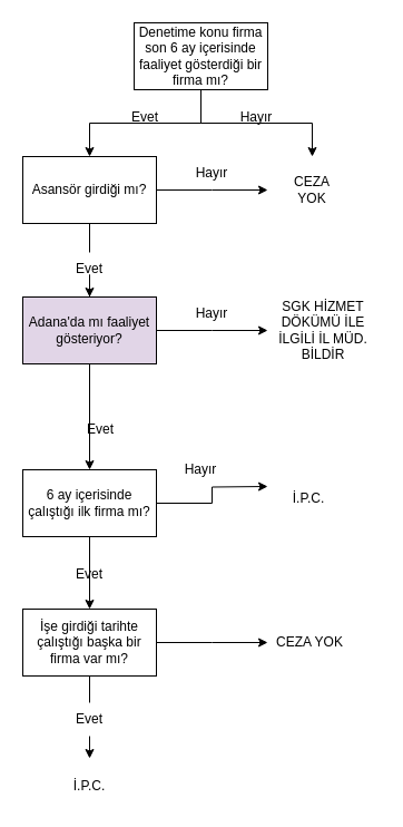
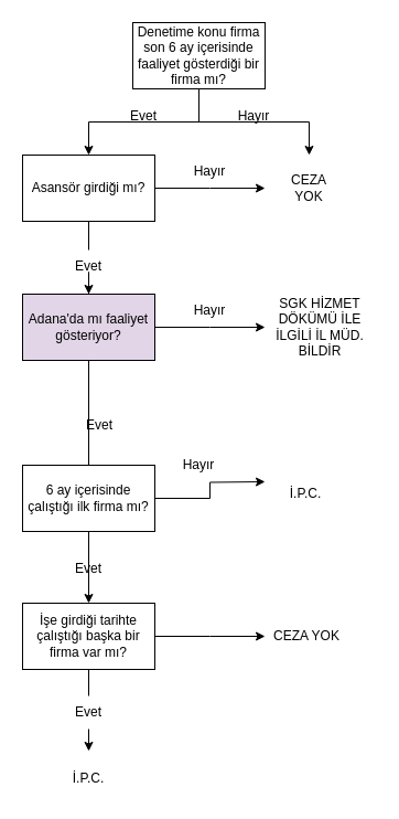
  <mxCell id="0" />
  <mxCell id="1" parent="0" />
  <mxCell id="2" value="" style="edgeStyle=orthogonalEdgeStyle;rounded=0;orthogonalLoop=1;jettySize=auto;html=1;" edge="1" parent="1" source="4" target="7"><mxGeometry relative="1" as="geometry" /></mxCell>
  <mxCell id="3" style="edgeStyle=orthogonalEdgeStyle;rounded=0;orthogonalLoop=1;jettySize=auto;html=1;" edge="1" parent="1" source="4"><mxGeometry relative="1" as="geometry"><mxPoint x="280" y="140" as="targetPoint" /><Array as="points"><mxPoint x="180" y="110" /><mxPoint x="280" y="110" /><mxPoint x="280" y="140" /></Array></mxGeometry></mxCell>
  <mxCell id="4" value="Denetime konu firma son 6 ay içerisinde faaliyet gösterdiği bir firma mı?" style="rounded=0;whiteSpace=wrap;html=1;" vertex="1" parent="1"><mxGeometry x="120" y="20" width="120" height="60" as="geometry" /></mxCell>
  <mxCell id="5" value="" style="edgeStyle=orthogonalEdgeStyle;rounded=0;orthogonalLoop=1;jettySize=auto;html=1;startArrow=none;" edge="1" parent="1" source="14" target="10"><mxGeometry relative="1" as="geometry" /></mxCell>
  <mxCell id="6" style="edgeStyle=orthogonalEdgeStyle;rounded=0;orthogonalLoop=1;jettySize=auto;html=1;exitX=1;exitY=0.5;exitDx=0;exitDy=0;" edge="1" parent="1" source="7"><mxGeometry relative="1" as="geometry"><mxPoint x="240" y="170" as="targetPoint" /></mxGeometry></mxCell>
  <mxCell id="7" value="Asansör girdiği mı?" style="whiteSpace=wrap;html=1;rounded=0;" vertex="1" parent="1"><mxGeometry x="20" y="140" width="120" height="60" as="geometry" /></mxCell>
  <mxCell id="8" style="edgeStyle=orthogonalEdgeStyle;rounded=0;orthogonalLoop=1;jettySize=auto;html=1;exitX=1;exitY=0.5;exitDx=0;exitDy=0;" edge="1" parent="1" source="10"><mxGeometry relative="1" as="geometry"><mxPoint x="240" y="296" as="targetPoint" /></mxGeometry></mxCell>
- <mxCell id="9" value="" style="edgeStyle=orthogonalEdgeStyle;rounded=0;orthogonalLoop=1;jettySize=auto;html=1;" edge="1" parent="1" source="10" target="21"><mxGeometry relative="1" as="geometry" /></mxCell>
+ <mxCell id="9" value="" style="edgeStyle=orthogonalEdgeStyle;rounded=0;orthogonalLoop=1;jettySize=auto;html=1;endArrow=none;" edge="1" parent="1" source="10" target="21"><mxGeometry relative="1" as="geometry" /></mxCell>
  <mxCell id="10" value="&lt;div&gt;Adana'da mı faaliyet gösteriyor?&lt;/div&gt;" style="whiteSpace=wrap;html=1;rounded=0;fillColor=#e1d5e7;" vertex="1" parent="1"><mxGeometry x="20" y="266" width="120" height="60" as="geometry" /></mxCell>
  <mxCell id="11" value="CEZA YOK" style="text;html=1;strokeColor=none;fillColor=none;align=center;verticalAlign=middle;whiteSpace=wrap;rounded=0;" vertex="1" parent="1"><mxGeometry x="250" y="155" width="60" height="30" as="geometry" /></mxCell>
  <mxCell id="12" value="Evet" style="text;html=1;strokeColor=none;fillColor=none;align=center;verticalAlign=middle;whiteSpace=wrap;rounded=0;" vertex="1" parent="1"><mxGeometry x="100" y="90" width="60" height="30" as="geometry" /></mxCell>
  <mxCell id="13" value="Hayır" style="text;html=1;strokeColor=none;fillColor=none;align=center;verticalAlign=middle;whiteSpace=wrap;rounded=0;" vertex="1" parent="1"><mxGeometry x="200" y="90" width="60" height="30" as="geometry" /></mxCell>
  <mxCell id="14" value="Evet" style="text;html=1;strokeColor=none;fillColor=none;align=center;verticalAlign=middle;whiteSpace=wrap;rounded=0;" vertex="1" parent="1"><mxGeometry x="50" y="226" width="60" height="30" as="geometry" /></mxCell>
  <mxCell id="15" value="" style="edgeStyle=orthogonalEdgeStyle;rounded=0;orthogonalLoop=1;jettySize=auto;html=1;endArrow=none;" edge="1" parent="1" source="7" target="14"><mxGeometry relative="1" as="geometry"><mxPoint x="80" y="200" as="sourcePoint" /><mxPoint x="80" y="240" as="targetPoint" /></mxGeometry></mxCell>
  <mxCell id="16" value="Hayır" style="text;html=1;strokeColor=none;fillColor=none;align=center;verticalAlign=middle;whiteSpace=wrap;rounded=0;" vertex="1" parent="1"><mxGeometry x="160" y="140" width="60" height="30" as="geometry" /></mxCell>
  <mxCell id="17" value="SGK HİZMET DÖKÜMÜ İLE İLGİLİ İL MÜD. BİLDİR" style="text;html=1;strokeColor=none;fillColor=none;align=center;verticalAlign=middle;whiteSpace=wrap;rounded=0;" vertex="1" parent="1"><mxGeometry x="240" y="281" width="100" height="30" as="geometry" /></mxCell>
  <mxCell id="18" value="Hayır" style="text;html=1;strokeColor=none;fillColor=none;align=center;verticalAlign=middle;whiteSpace=wrap;rounded=0;" vertex="1" parent="1"><mxGeometry x="160" y="266" width="60" height="30" as="geometry" /></mxCell>
  <mxCell id="19" style="edgeStyle=orthogonalEdgeStyle;rounded=0;orthogonalLoop=1;jettySize=auto;html=1;exitX=1;exitY=0.5;exitDx=0;exitDy=0;" edge="1" parent="1" source="21"><mxGeometry relative="1" as="geometry"><mxPoint x="240" y="436" as="targetPoint" /></mxGeometry></mxCell>
  <mxCell id="20" value="" style="edgeStyle=orthogonalEdgeStyle;rounded=0;orthogonalLoop=1;jettySize=auto;html=1;" edge="1" parent="1" source="21" target="27"><mxGeometry relative="1" as="geometry" /></mxCell>
  <mxCell id="21" value="6 ay içerisinde çalıştığı ilk firma mı?" style="whiteSpace=wrap;html=1;rounded=0;" vertex="1" parent="1"><mxGeometry x="20" y="421" width="120" height="60" as="geometry" /></mxCell>
  <mxCell id="22" value="Evet" style="text;html=1;strokeColor=none;fillColor=none;align=center;verticalAlign=middle;whiteSpace=wrap;rounded=0;" vertex="1" parent="1"><mxGeometry x="50" y="500" width="60" height="30" as="geometry" /></mxCell>
  <mxCell id="23" value="Hayır" style="text;html=1;strokeColor=none;fillColor=none;align=center;verticalAlign=middle;whiteSpace=wrap;rounded=0;" vertex="1" parent="1"><mxGeometry x="150" y="406" width="60" height="30" as="geometry" /></mxCell>
  <mxCell id="24" value="İ.P.C." style="text;html=1;strokeColor=none;fillColor=none;align=center;verticalAlign=middle;whiteSpace=wrap;rounded=0;" vertex="1" parent="1"><mxGeometry x="30" y="690" width="100" height="30" as="geometry" /></mxCell>
  <mxCell id="25" style="edgeStyle=orthogonalEdgeStyle;rounded=0;orthogonalLoop=1;jettySize=auto;html=1;exitX=1;exitY=0.5;exitDx=0;exitDy=0;" edge="1" parent="1" source="27"><mxGeometry relative="1" as="geometry"><mxPoint x="240" y="576" as="targetPoint" /></mxGeometry></mxCell>
  <mxCell id="26" style="edgeStyle=orthogonalEdgeStyle;rounded=0;orthogonalLoop=1;jettySize=auto;html=1;exitX=0.5;exitY=1;exitDx=0;exitDy=0;startArrow=none;" edge="1" parent="1" source="30"><mxGeometry relative="1" as="geometry"><mxPoint x="80" y="680" as="targetPoint" /></mxGeometry></mxCell>
  <mxCell id="27" value="İşe girdiği tarihte çalıştığı başka bir firma var mı?" style="whiteSpace=wrap;html=1;rounded=0;" vertex="1" parent="1"><mxGeometry x="20" y="546" width="120" height="60" as="geometry" /></mxCell>
  <mxCell id="28" value="Evet" style="text;html=1;strokeColor=none;fillColor=none;align=center;verticalAlign=middle;whiteSpace=wrap;rounded=0;" vertex="1" parent="1"><mxGeometry x="60" y="370" width="60" height="30" as="geometry" /></mxCell>
  <mxCell id="29" value="CEZA YOK" style="text;html=1;strokeColor=none;fillColor=none;align=center;verticalAlign=middle;whiteSpace=wrap;rounded=0;" vertex="1" parent="1"><mxGeometry x="228" y="561" width="100" height="30" as="geometry" /></mxCell>
  <mxCell id="30" value="Evet" style="text;html=1;strokeColor=none;fillColor=none;align=center;verticalAlign=middle;whiteSpace=wrap;rounded=0;" vertex="1" parent="1"><mxGeometry x="50" y="630" width="60" height="30" as="geometry" /></mxCell>
  <mxCell id="31" value="" style="edgeStyle=orthogonalEdgeStyle;rounded=0;orthogonalLoop=1;jettySize=auto;html=1;exitX=0.5;exitY=1;exitDx=0;exitDy=0;endArrow=none;" edge="1" parent="1" source="27" target="30"><mxGeometry relative="1" as="geometry"><mxPoint x="80" y="680" as="targetPoint" /><mxPoint x="80" y="606" as="sourcePoint" /></mxGeometry></mxCell>
  <mxCell id="32" value="İ.P.C." style="text;html=1;strokeColor=none;fillColor=none;align=center;verticalAlign=middle;whiteSpace=wrap;rounded=0;" vertex="1" parent="1"><mxGeometry x="227" y="432" width="100" height="30" as="geometry" /></mxCell>
